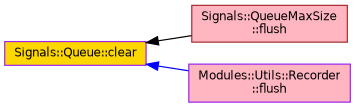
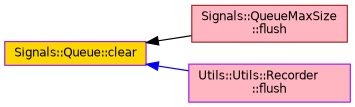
  digraph {
    rankdir=LR
    node [color=purple fillcolor=lightpink fontname=Helvetica fontsize=10 shape=record style=filled]
    edge [dir=back fontname=Helvetica fontsize=10 labelfontname=Helvetica labelfontsize=10 style=solid]
    n1 [fillcolor=gold fontcolor=black height=0.2 label="Signals::Queue::clear" width=0.4]
    n2 [color=brown height=0.2 label="Signals::QueueMaxSize\l::flush" width=0.4]
-   n3 [height=0.2 label="Modules::Utils::Recorder\l::flush" width=0.4]
+   n3 [height=0.2 label="Utils::Utils::Recorder\l::flush" width=0.4]
    n1 -> n2 [color=black]
    n1 -> n3 [color=blue]
  }
